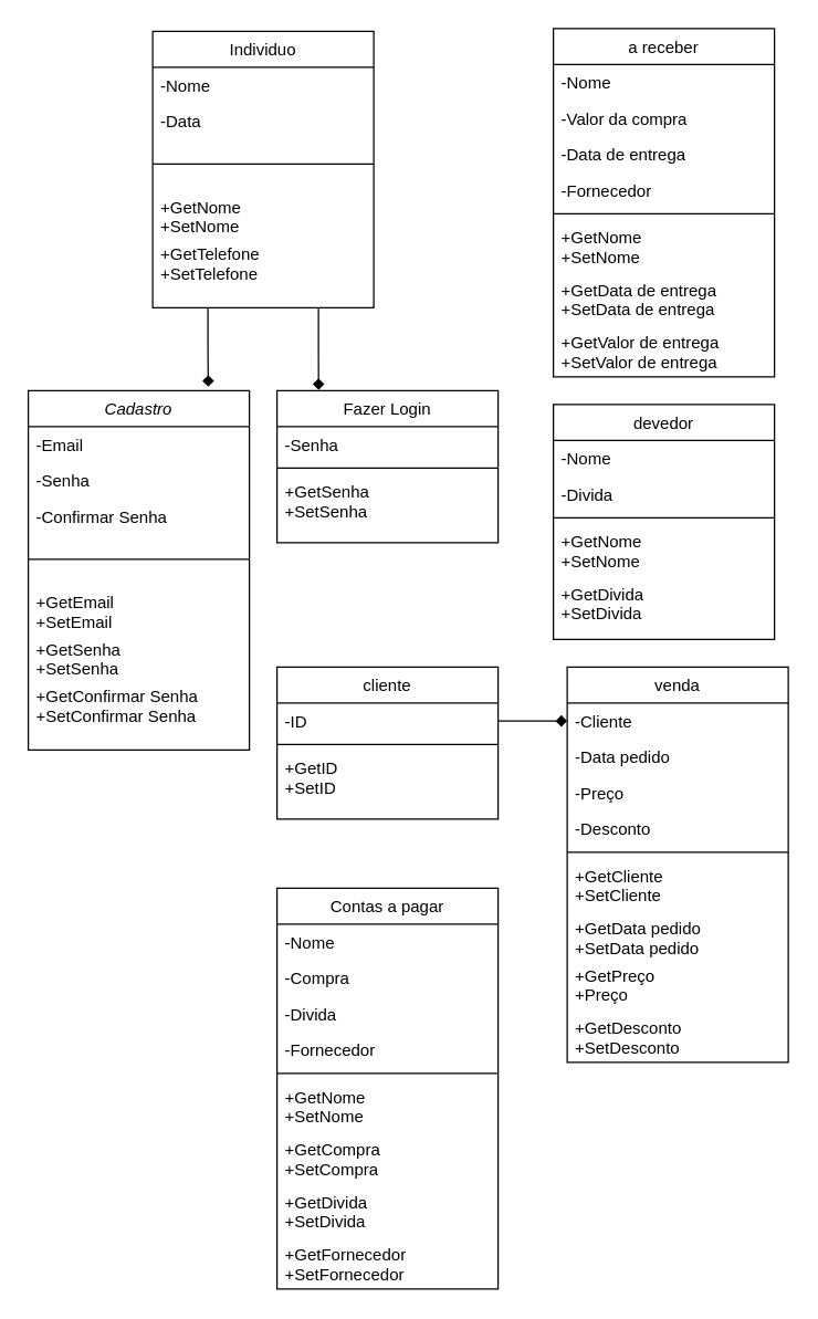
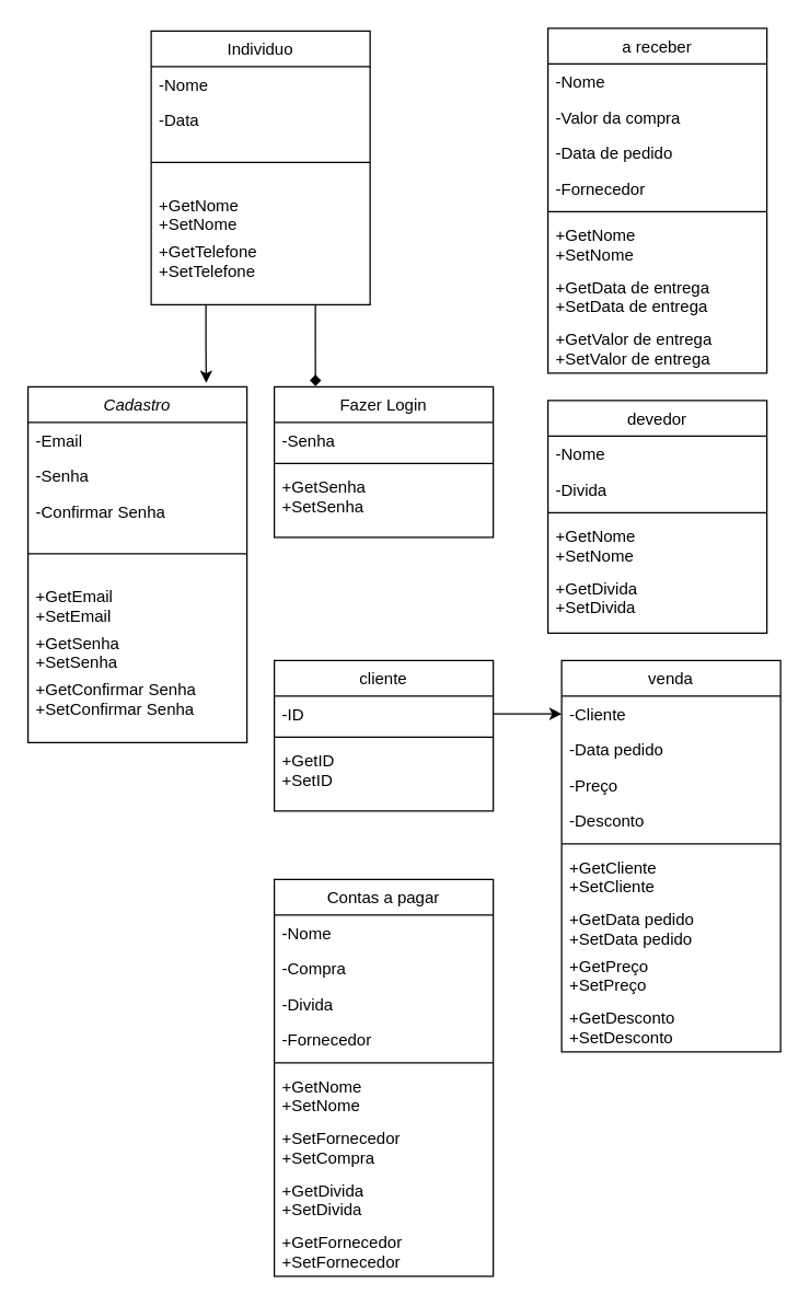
  <mxCell id="0" />
  <mxCell id="1" parent="0" />
  <mxCell id="2" value="Cadastro" style="swimlane;fontStyle=2;align=center;verticalAlign=top;childLayout=stackLayout;horizontal=1;startSize=26;horizontalStack=0;resizeParent=1;resizeLast=0;collapsible=1;marginBottom=0;rounded=0;shadow=0;strokeWidth=1;" parent="1" vertex="1"><mxGeometry x="20" y="282" width="160" height="260" as="geometry"><mxRectangle x="230" y="140" width="160" height="26" as="alternateBounds" /></mxGeometry></mxCell>
  <mxCell id="3" value="-Email" style="text;align=left;verticalAlign=top;spacingLeft=4;spacingRight=4;overflow=hidden;rotatable=0;points=[[0,0.5],[1,0.5]];portConstraint=eastwest;rounded=0;shadow=0;html=0;" parent="2" vertex="1"><mxGeometry y="26" width="160" height="26" as="geometry" /></mxCell>
  <mxCell id="4" value="-Senha" style="text;align=left;verticalAlign=top;spacingLeft=4;spacingRight=4;overflow=hidden;rotatable=0;points=[[0,0.5],[1,0.5]];portConstraint=eastwest;rounded=0;shadow=0;html=0;" parent="2" vertex="1"><mxGeometry y="52" width="160" height="26" as="geometry" /></mxCell>
  <mxCell id="5" value="-Confirmar Senha" style="text;align=left;verticalAlign=top;spacingLeft=4;spacingRight=4;overflow=hidden;rotatable=0;points=[[0,0.5],[1,0.5]];portConstraint=eastwest;rounded=0;shadow=0;html=0;" parent="2" vertex="1"><mxGeometry y="78" width="160" height="26" as="geometry" /></mxCell>
  <mxCell id="6" value="" style="line;html=1;strokeWidth=1;align=left;verticalAlign=middle;spacingTop=-1;spacingLeft=3;spacingRight=3;rotatable=0;labelPosition=right;points=[];portConstraint=eastwest;" parent="2" vertex="1"><mxGeometry y="104" width="160" height="36" as="geometry" /></mxCell>
  <mxCell id="7" value="+GetEmail&#10;+SetEmail" style="text;align=left;verticalAlign=top;spacingLeft=4;spacingRight=4;overflow=hidden;rotatable=0;points=[[0,0.5],[1,0.5]];portConstraint=eastwest;" parent="2" vertex="1"><mxGeometry y="140" width="160" height="34" as="geometry" /></mxCell>
  <mxCell id="8" value="+GetSenha&#10;+SetSenha" style="text;align=left;verticalAlign=top;spacingLeft=4;spacingRight=4;overflow=hidden;rotatable=0;points=[[0,0.5],[1,0.5]];portConstraint=eastwest;" parent="2" vertex="1"><mxGeometry y="174" width="160" height="34" as="geometry" /></mxCell>
  <mxCell id="9" value="+GetConfirmar Senha&#10;+SetConfirmar Senha" style="text;align=left;verticalAlign=top;spacingLeft=4;spacingRight=4;overflow=hidden;rotatable=0;points=[[0,0.5],[1,0.5]];portConstraint=eastwest;" parent="2" vertex="1"><mxGeometry y="208" width="160" height="34" as="geometry" /></mxCell>
  <mxCell id="10" value="Contas a pagar" style="swimlane;fontStyle=0;align=center;verticalAlign=top;childLayout=stackLayout;horizontal=1;startSize=26;horizontalStack=0;resizeParent=1;resizeLast=0;collapsible=1;marginBottom=0;rounded=0;shadow=0;strokeWidth=1;" parent="1" vertex="1"><mxGeometry x="200" y="642" width="160" height="290" as="geometry"><mxRectangle x="130" y="380" width="160" height="26" as="alternateBounds" /></mxGeometry></mxCell>
  <mxCell id="11" value="-Nome" style="text;align=left;verticalAlign=top;spacingLeft=4;spacingRight=4;overflow=hidden;rotatable=0;points=[[0,0.5],[1,0.5]];portConstraint=eastwest;" parent="10" vertex="1"><mxGeometry y="26" width="160" height="26" as="geometry" /></mxCell>
  <mxCell id="12" value="-Compra" style="text;align=left;verticalAlign=top;spacingLeft=4;spacingRight=4;overflow=hidden;rotatable=0;points=[[0,0.5],[1,0.5]];portConstraint=eastwest;rounded=0;shadow=0;html=0;" parent="10" vertex="1"><mxGeometry y="52" width="160" height="26" as="geometry" /></mxCell>
  <mxCell id="13" value="-Divida" style="text;align=left;verticalAlign=top;spacingLeft=4;spacingRight=4;overflow=hidden;rotatable=0;points=[[0,0.5],[1,0.5]];portConstraint=eastwest;" parent="10" vertex="1"><mxGeometry y="78" width="160" height="26" as="geometry" /></mxCell>
  <mxCell id="14" value="-Fornecedor" style="text;align=left;verticalAlign=top;spacingLeft=4;spacingRight=4;overflow=hidden;rotatable=0;points=[[0,0.5],[1,0.5]];portConstraint=eastwest;" parent="10" vertex="1"><mxGeometry y="104" width="160" height="26" as="geometry" /></mxCell>
  <mxCell id="15" value="" style="line;html=1;strokeWidth=1;align=left;verticalAlign=middle;spacingTop=-1;spacingLeft=3;spacingRight=3;rotatable=0;labelPosition=right;points=[];portConstraint=eastwest;" parent="10" vertex="1"><mxGeometry y="130" width="160" height="8" as="geometry" /></mxCell>
  <mxCell id="16" value="+GetNome&#10;+SetNome" style="text;align=left;verticalAlign=top;spacingLeft=4;spacingRight=4;overflow=hidden;rotatable=0;points=[[0,0.5],[1,0.5]];portConstraint=eastwest;fontStyle=0" parent="10" vertex="1"><mxGeometry y="138" width="160" height="38" as="geometry" /></mxCell>
- <mxCell id="17" value="+GetCompra&#10;+SetCompra" style="text;align=left;verticalAlign=top;spacingLeft=4;spacingRight=4;overflow=hidden;rotatable=0;points=[[0,0.5],[1,0.5]];portConstraint=eastwest;fontStyle=0" parent="10" vertex="1"><mxGeometry y="176" width="160" height="38" as="geometry" /></mxCell>
+ <mxCell id="17" value="+SetFornecedor&#10;+SetCompra" style="text;align=left;verticalAlign=top;spacingLeft=4;spacingRight=4;overflow=hidden;rotatable=0;points=[[0,0.5],[1,0.5]];portConstraint=eastwest;fontStyle=0" parent="10" vertex="1"><mxGeometry y="176" width="160" height="38" as="geometry" /></mxCell>
  <mxCell id="18" value="+GetDivida&#10;+SetDivida" style="text;align=left;verticalAlign=top;spacingLeft=4;spacingRight=4;overflow=hidden;rotatable=0;points=[[0,0.5],[1,0.5]];portConstraint=eastwest;fontStyle=0" parent="10" vertex="1"><mxGeometry y="214" width="160" height="38" as="geometry" /></mxCell>
  <mxCell id="19" value="+GetFornecedor&#10;+SetFornecedor" style="text;align=left;verticalAlign=top;spacingLeft=4;spacingRight=4;overflow=hidden;rotatable=0;points=[[0,0.5],[1,0.5]];portConstraint=eastwest;fontStyle=0" parent="10" vertex="1"><mxGeometry y="252" width="160" height="38" as="geometry" /></mxCell>
  <mxCell id="20" value="Fazer Login" style="swimlane;fontStyle=0;align=center;verticalAlign=top;childLayout=stackLayout;horizontal=1;startSize=26;horizontalStack=0;resizeParent=1;resizeLast=0;collapsible=1;marginBottom=0;rounded=0;shadow=0;strokeWidth=1;" parent="1" vertex="1"><mxGeometry x="200" y="282" width="160" height="110" as="geometry"><mxRectangle x="550" y="140" width="160" height="26" as="alternateBounds" /></mxGeometry></mxCell>
  <mxCell id="21" value="-Senha" style="text;align=left;verticalAlign=top;spacingLeft=4;spacingRight=4;overflow=hidden;rotatable=0;points=[[0,0.5],[1,0.5]];portConstraint=eastwest;rounded=0;shadow=0;html=0;" parent="20" vertex="1"><mxGeometry y="26" width="160" height="26" as="geometry" /></mxCell>
  <mxCell id="22" value="" style="line;html=1;strokeWidth=1;align=left;verticalAlign=middle;spacingTop=-1;spacingLeft=3;spacingRight=3;rotatable=0;labelPosition=right;points=[];portConstraint=eastwest;" parent="20" vertex="1"><mxGeometry y="52" width="160" height="8" as="geometry" /></mxCell>
  <mxCell id="23" value="+GetSenha&#10;+SetSenha" style="text;align=left;verticalAlign=top;spacingLeft=4;spacingRight=4;overflow=hidden;rotatable=0;points=[[0,0.5],[1,0.5]];portConstraint=eastwest;" parent="20" vertex="1"><mxGeometry y="60" width="160" height="34" as="geometry" /></mxCell>
  <mxCell id="24" value="a receber" style="swimlane;fontStyle=0;align=center;verticalAlign=top;childLayout=stackLayout;horizontal=1;startSize=26;horizontalStack=0;resizeParent=1;resizeLast=0;collapsible=1;marginBottom=0;rounded=0;shadow=0;strokeWidth=1;" parent="1" vertex="1"><mxGeometry x="400" y="20" width="160" height="252" as="geometry"><mxRectangle x="130" y="380" width="160" height="26" as="alternateBounds" /></mxGeometry></mxCell>
  <mxCell id="25" value="-Nome" style="text;align=left;verticalAlign=top;spacingLeft=4;spacingRight=4;overflow=hidden;rotatable=0;points=[[0,0.5],[1,0.5]];portConstraint=eastwest;" parent="24" vertex="1"><mxGeometry y="26" width="160" height="26" as="geometry" /></mxCell>
  <mxCell id="26" value="-Valor da compra" style="text;align=left;verticalAlign=top;spacingLeft=4;spacingRight=4;overflow=hidden;rotatable=0;points=[[0,0.5],[1,0.5]];portConstraint=eastwest;" parent="24" vertex="1"><mxGeometry y="52" width="160" height="26" as="geometry" /></mxCell>
- <mxCell id="27" value="-Data de entrega" style="text;align=left;verticalAlign=top;spacingLeft=4;spacingRight=4;overflow=hidden;rotatable=0;points=[[0,0.5],[1,0.5]];portConstraint=eastwest;rounded=0;shadow=0;html=0;" parent="24" vertex="1"><mxGeometry y="78" width="160" height="26" as="geometry" /></mxCell>
+ <mxCell id="27" value="-Data de pedido" style="text;align=left;verticalAlign=top;spacingLeft=4;spacingRight=4;overflow=hidden;rotatable=0;points=[[0,0.5],[1,0.5]];portConstraint=eastwest;rounded=0;shadow=0;html=0;" parent="24" vertex="1"><mxGeometry y="78" width="160" height="26" as="geometry" /></mxCell>
  <mxCell id="28" value="-Fornecedor" style="text;align=left;verticalAlign=top;spacingLeft=4;spacingRight=4;overflow=hidden;rotatable=0;points=[[0,0.5],[1,0.5]];portConstraint=eastwest;" parent="24" vertex="1"><mxGeometry y="104" width="160" height="26" as="geometry" /></mxCell>
  <mxCell id="29" value="" style="line;html=1;strokeWidth=1;align=left;verticalAlign=middle;spacingTop=-1;spacingLeft=3;spacingRight=3;rotatable=0;labelPosition=right;points=[];portConstraint=eastwest;" parent="24" vertex="1"><mxGeometry y="130" width="160" height="8" as="geometry" /></mxCell>
  <mxCell id="30" value="+GetNome&#10;+SetNome" style="text;align=left;verticalAlign=top;spacingLeft=4;spacingRight=4;overflow=hidden;rotatable=0;points=[[0,0.5],[1,0.5]];portConstraint=eastwest;fontStyle=0" parent="24" vertex="1"><mxGeometry y="138" width="160" height="38" as="geometry" /></mxCell>
  <mxCell id="31" value="+GetData de entrega&#10;+SetData de entrega" style="text;align=left;verticalAlign=top;spacingLeft=4;spacingRight=4;overflow=hidden;rotatable=0;points=[[0,0.5],[1,0.5]];portConstraint=eastwest;fontStyle=0" parent="24" vertex="1"><mxGeometry y="176" width="160" height="38" as="geometry" /></mxCell>
  <mxCell id="32" value="+GetValor de entrega&#10;+SetValor de entrega" style="text;align=left;verticalAlign=top;spacingLeft=4;spacingRight=4;overflow=hidden;rotatable=0;points=[[0,0.5],[1,0.5]];portConstraint=eastwest;fontStyle=0" parent="24" vertex="1"><mxGeometry y="214" width="160" height="38" as="geometry" /></mxCell>
  <mxCell id="33" value="devedor" style="swimlane;fontStyle=0;align=center;verticalAlign=top;childLayout=stackLayout;horizontal=1;startSize=26;horizontalStack=0;resizeParent=1;resizeLast=0;collapsible=1;marginBottom=0;rounded=0;shadow=0;strokeWidth=1;" parent="1" vertex="1"><mxGeometry x="400" y="292" width="160" height="170" as="geometry"><mxRectangle x="130" y="380" width="160" height="26" as="alternateBounds" /></mxGeometry></mxCell>
  <mxCell id="34" value="-Nome" style="text;align=left;verticalAlign=top;spacingLeft=4;spacingRight=4;overflow=hidden;rotatable=0;points=[[0,0.5],[1,0.5]];portConstraint=eastwest;" parent="33" vertex="1"><mxGeometry y="26" width="160" height="26" as="geometry" /></mxCell>
  <mxCell id="35" value="-Divida" style="text;align=left;verticalAlign=top;spacingLeft=4;spacingRight=4;overflow=hidden;rotatable=0;points=[[0,0.5],[1,0.5]];portConstraint=eastwest;rounded=0;shadow=0;html=0;" parent="33" vertex="1"><mxGeometry y="52" width="160" height="26" as="geometry" /></mxCell>
  <mxCell id="36" value="" style="line;html=1;strokeWidth=1;align=left;verticalAlign=middle;spacingTop=-1;spacingLeft=3;spacingRight=3;rotatable=0;labelPosition=right;points=[];portConstraint=eastwest;" parent="33" vertex="1"><mxGeometry y="78" width="160" height="8" as="geometry" /></mxCell>
  <mxCell id="37" value="+GetNome&#10;+SetNome" style="text;align=left;verticalAlign=top;spacingLeft=4;spacingRight=4;overflow=hidden;rotatable=0;points=[[0,0.5],[1,0.5]];portConstraint=eastwest;fontStyle=0" parent="33" vertex="1"><mxGeometry y="86" width="160" height="38" as="geometry" /></mxCell>
  <mxCell id="38" value="+GetDivida&#10;+SetDivida" style="text;align=left;verticalAlign=top;spacingLeft=4;spacingRight=4;overflow=hidden;rotatable=0;points=[[0,0.5],[1,0.5]];portConstraint=eastwest;fontStyle=0" parent="33" vertex="1"><mxGeometry y="124" width="160" height="38" as="geometry" /></mxCell>
  <mxCell id="39" value="Individuo" style="swimlane;fontStyle=0;align=center;verticalAlign=top;childLayout=stackLayout;horizontal=1;startSize=26;horizontalStack=0;resizeParent=1;resizeLast=0;collapsible=1;marginBottom=0;rounded=0;shadow=0;strokeWidth=1;" parent="1" vertex="1"><mxGeometry x="110" y="22" width="160" height="200" as="geometry"><mxRectangle x="230" y="140" width="160" height="26" as="alternateBounds" /></mxGeometry></mxCell>
  <mxCell id="40" value="-Nome" style="text;align=left;verticalAlign=top;spacingLeft=4;spacingRight=4;overflow=hidden;rotatable=0;points=[[0,0.5],[1,0.5]];portConstraint=eastwest;rounded=0;shadow=0;html=0;" parent="39" vertex="1"><mxGeometry y="26" width="160" height="26" as="geometry" /></mxCell>
  <mxCell id="41" value="-Data" style="text;align=left;verticalAlign=top;spacingLeft=4;spacingRight=4;overflow=hidden;rotatable=0;points=[[0,0.5],[1,0.5]];portConstraint=eastwest;rounded=0;shadow=0;html=0;" parent="39" vertex="1"><mxGeometry y="52" width="160" height="26" as="geometry" /></mxCell>
  <mxCell id="42" value="" style="line;html=1;strokeWidth=1;align=left;verticalAlign=middle;spacingTop=-1;spacingLeft=3;spacingRight=3;rotatable=0;labelPosition=right;points=[];portConstraint=eastwest;" parent="39" vertex="1"><mxGeometry y="78" width="160" height="36" as="geometry" /></mxCell>
  <mxCell id="43" value="+GetNome&#10;+SetNome" style="text;align=left;verticalAlign=top;spacingLeft=4;spacingRight=4;overflow=hidden;rotatable=0;points=[[0,0.5],[1,0.5]];portConstraint=eastwest;" parent="39" vertex="1"><mxGeometry y="114" width="160" height="34" as="geometry" /></mxCell>
  <mxCell id="44" value="+GetTelefone&#10;+SetTelefone" style="text;align=left;verticalAlign=top;spacingLeft=4;spacingRight=4;overflow=hidden;rotatable=0;points=[[0,0.5],[1,0.5]];portConstraint=eastwest;" parent="39" vertex="1"><mxGeometry y="148" width="160" height="34" as="geometry" /></mxCell>
- <mxCell id="45" style="edgeStyle=orthogonalEdgeStyle;rounded=0;orthogonalLoop=1;jettySize=auto;html=1;exitX=0.25;exitY=1;exitDx=0;exitDy=0;entryX=0.814;entryY=-0.011;entryDx=0;entryDy=0;entryPerimeter=0;endArrow=diamond;" parent="1" source="39" target="2" edge="1"><mxGeometry relative="1" as="geometry" /></mxCell>
+ <mxCell id="45" style="edgeStyle=orthogonalEdgeStyle;rounded=0;orthogonalLoop=1;jettySize=auto;html=1;exitX=0.25;exitY=1;exitDx=0;exitDy=0;entryX=0.814;entryY=-0.011;entryDx=0;entryDy=0;entryPerimeter=0;" parent="1" source="39" target="2" edge="1"><mxGeometry relative="1" as="geometry" /></mxCell>
  <mxCell id="46" style="edgeStyle=orthogonalEdgeStyle;rounded=0;orthogonalLoop=1;jettySize=auto;html=1;exitX=0.75;exitY=1;exitDx=0;exitDy=0;entryX=0.188;entryY=-0.005;entryDx=0;entryDy=0;entryPerimeter=0;endArrow=diamond;" parent="1" source="39" target="20" edge="1"><mxGeometry relative="1" as="geometry" /></mxCell>
  <mxCell id="47" value="venda" style="swimlane;fontStyle=0;align=center;verticalAlign=top;childLayout=stackLayout;horizontal=1;startSize=26;horizontalStack=0;resizeParent=1;resizeLast=0;collapsible=1;marginBottom=0;rounded=0;shadow=0;strokeWidth=1;" vertex="1" parent="1"><mxGeometry x="410" y="482" width="160" height="286" as="geometry"><mxRectangle x="130" y="380" width="160" height="26" as="alternateBounds" /></mxGeometry></mxCell>
  <mxCell id="48" value="-Cliente" style="text;align=left;verticalAlign=top;spacingLeft=4;spacingRight=4;overflow=hidden;rotatable=0;points=[[0,0.5],[1,0.5]];portConstraint=eastwest;" vertex="1" parent="47"><mxGeometry y="26" width="160" height="26" as="geometry" /></mxCell>
  <mxCell id="49" value="-Data pedido" style="text;align=left;verticalAlign=top;spacingLeft=4;spacingRight=4;overflow=hidden;rotatable=0;points=[[0,0.5],[1,0.5]];portConstraint=eastwest;rounded=0;shadow=0;html=0;" vertex="1" parent="47"><mxGeometry y="52" width="160" height="26" as="geometry" /></mxCell>
  <mxCell id="50" value="-Preço" style="text;align=left;verticalAlign=top;spacingLeft=4;spacingRight=4;overflow=hidden;rotatable=0;points=[[0,0.5],[1,0.5]];portConstraint=eastwest;rounded=0;shadow=0;html=0;" vertex="1" parent="47"><mxGeometry y="78" width="160" height="26" as="geometry" /></mxCell>
  <mxCell id="51" value="-Desconto" style="text;align=left;verticalAlign=top;spacingLeft=4;spacingRight=4;overflow=hidden;rotatable=0;points=[[0,0.5],[1,0.5]];portConstraint=eastwest;rounded=0;shadow=0;html=0;" vertex="1" parent="47"><mxGeometry y="104" width="160" height="26" as="geometry" /></mxCell>
  <mxCell id="52" value="" style="line;html=1;strokeWidth=1;align=left;verticalAlign=middle;spacingTop=-1;spacingLeft=3;spacingRight=3;rotatable=0;labelPosition=right;points=[];portConstraint=eastwest;" vertex="1" parent="47"><mxGeometry y="130" width="160" height="8" as="geometry" /></mxCell>
  <mxCell id="53" value="+GetCliente&#10;+SetCliente" style="text;align=left;verticalAlign=top;spacingLeft=4;spacingRight=4;overflow=hidden;rotatable=0;points=[[0,0.5],[1,0.5]];portConstraint=eastwest;fontStyle=0" vertex="1" parent="47"><mxGeometry y="138" width="160" height="38" as="geometry" /></mxCell>
  <mxCell id="54" value="+GetData pedido&#10;+SetData pedido" style="text;align=left;verticalAlign=top;spacingLeft=4;spacingRight=4;overflow=hidden;rotatable=0;points=[[0,0.5],[1,0.5]];portConstraint=eastwest;fontStyle=0" vertex="1" parent="47"><mxGeometry y="176" width="160" height="34" as="geometry" /></mxCell>
- <mxCell id="55" value="+GetPreço&#10;+Preço" style="text;align=left;verticalAlign=top;spacingLeft=4;spacingRight=4;overflow=hidden;rotatable=0;points=[[0,0.5],[1,0.5]];portConstraint=eastwest;fontStyle=0" vertex="1" parent="47"><mxGeometry y="210" width="160" height="38" as="geometry" /></mxCell>
+ <mxCell id="55" value="+GetPreço&#10;+SetPreço" style="text;align=left;verticalAlign=top;spacingLeft=4;spacingRight=4;overflow=hidden;rotatable=0;points=[[0,0.5],[1,0.5]];portConstraint=eastwest;fontStyle=0" vertex="1" parent="47"><mxGeometry y="210" width="160" height="38" as="geometry" /></mxCell>
  <mxCell id="56" value="+GetDesconto&#10;+SetDesconto" style="text;align=left;verticalAlign=top;spacingLeft=4;spacingRight=4;overflow=hidden;rotatable=0;points=[[0,0.5],[1,0.5]];portConstraint=eastwest;fontStyle=0" vertex="1" parent="47"><mxGeometry y="248" width="160" height="38" as="geometry" /></mxCell>
  <mxCell id="57" value="cliente" style="swimlane;fontStyle=0;align=center;verticalAlign=top;childLayout=stackLayout;horizontal=1;startSize=26;horizontalStack=0;resizeParent=1;resizeLast=0;collapsible=1;marginBottom=0;rounded=0;shadow=0;strokeWidth=1;" vertex="1" parent="1"><mxGeometry x="200" y="482" width="160" height="110" as="geometry"><mxRectangle x="130" y="380" width="160" height="26" as="alternateBounds" /></mxGeometry></mxCell>
  <mxCell id="58" value="-ID" style="text;align=left;verticalAlign=top;spacingLeft=4;spacingRight=4;overflow=hidden;rotatable=0;points=[[0,0.5],[1,0.5]];portConstraint=eastwest;" vertex="1" parent="57"><mxGeometry y="26" width="160" height="26" as="geometry" /></mxCell>
  <mxCell id="59" value="" style="line;html=1;strokeWidth=1;align=left;verticalAlign=middle;spacingTop=-1;spacingLeft=3;spacingRight=3;rotatable=0;labelPosition=right;points=[];portConstraint=eastwest;" vertex="1" parent="57"><mxGeometry y="52" width="160" height="8" as="geometry" /></mxCell>
  <mxCell id="60" value="+GetID&#10;+SetID" style="text;align=left;verticalAlign=top;spacingLeft=4;spacingRight=4;overflow=hidden;rotatable=0;points=[[0,0.5],[1,0.5]];portConstraint=eastwest;fontStyle=0" vertex="1" parent="57"><mxGeometry y="60" width="160" height="38" as="geometry" /></mxCell>
- <mxCell id="61" style="edgeStyle=orthogonalEdgeStyle;rounded=0;orthogonalLoop=1;jettySize=auto;html=1;exitX=1;exitY=0.5;exitDx=0;exitDy=0;entryX=0;entryY=0.5;entryDx=0;entryDy=0;endArrow=diamond;" edge="1" parent="1" source="58" target="48"><mxGeometry relative="1" as="geometry" /></mxCell>
+ <mxCell id="61" style="edgeStyle=orthogonalEdgeStyle;rounded=0;orthogonalLoop=1;jettySize=auto;html=1;exitX=1;exitY=0.5;exitDx=0;exitDy=0;entryX=0;entryY=0.5;entryDx=0;entryDy=0;" edge="1" parent="1" source="58" target="48"><mxGeometry relative="1" as="geometry" /></mxCell>
